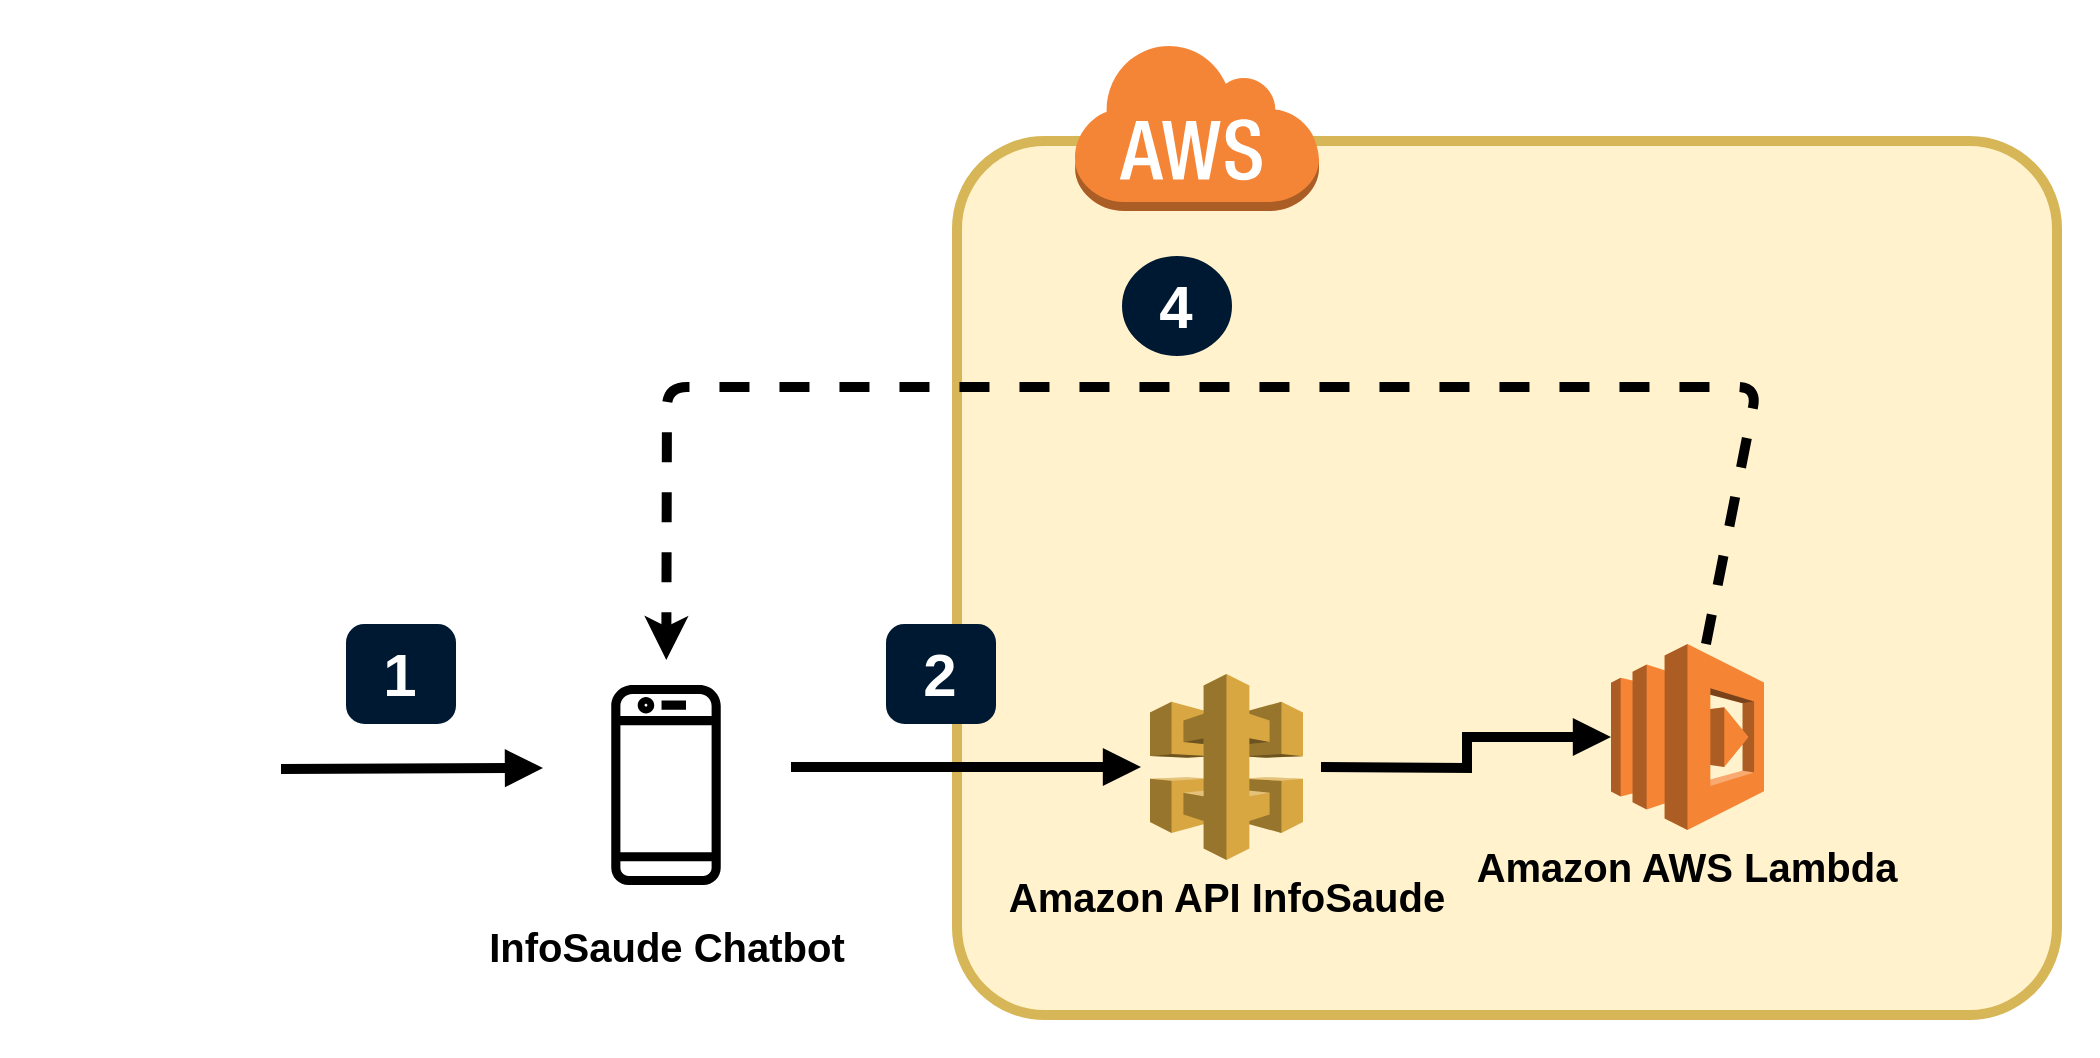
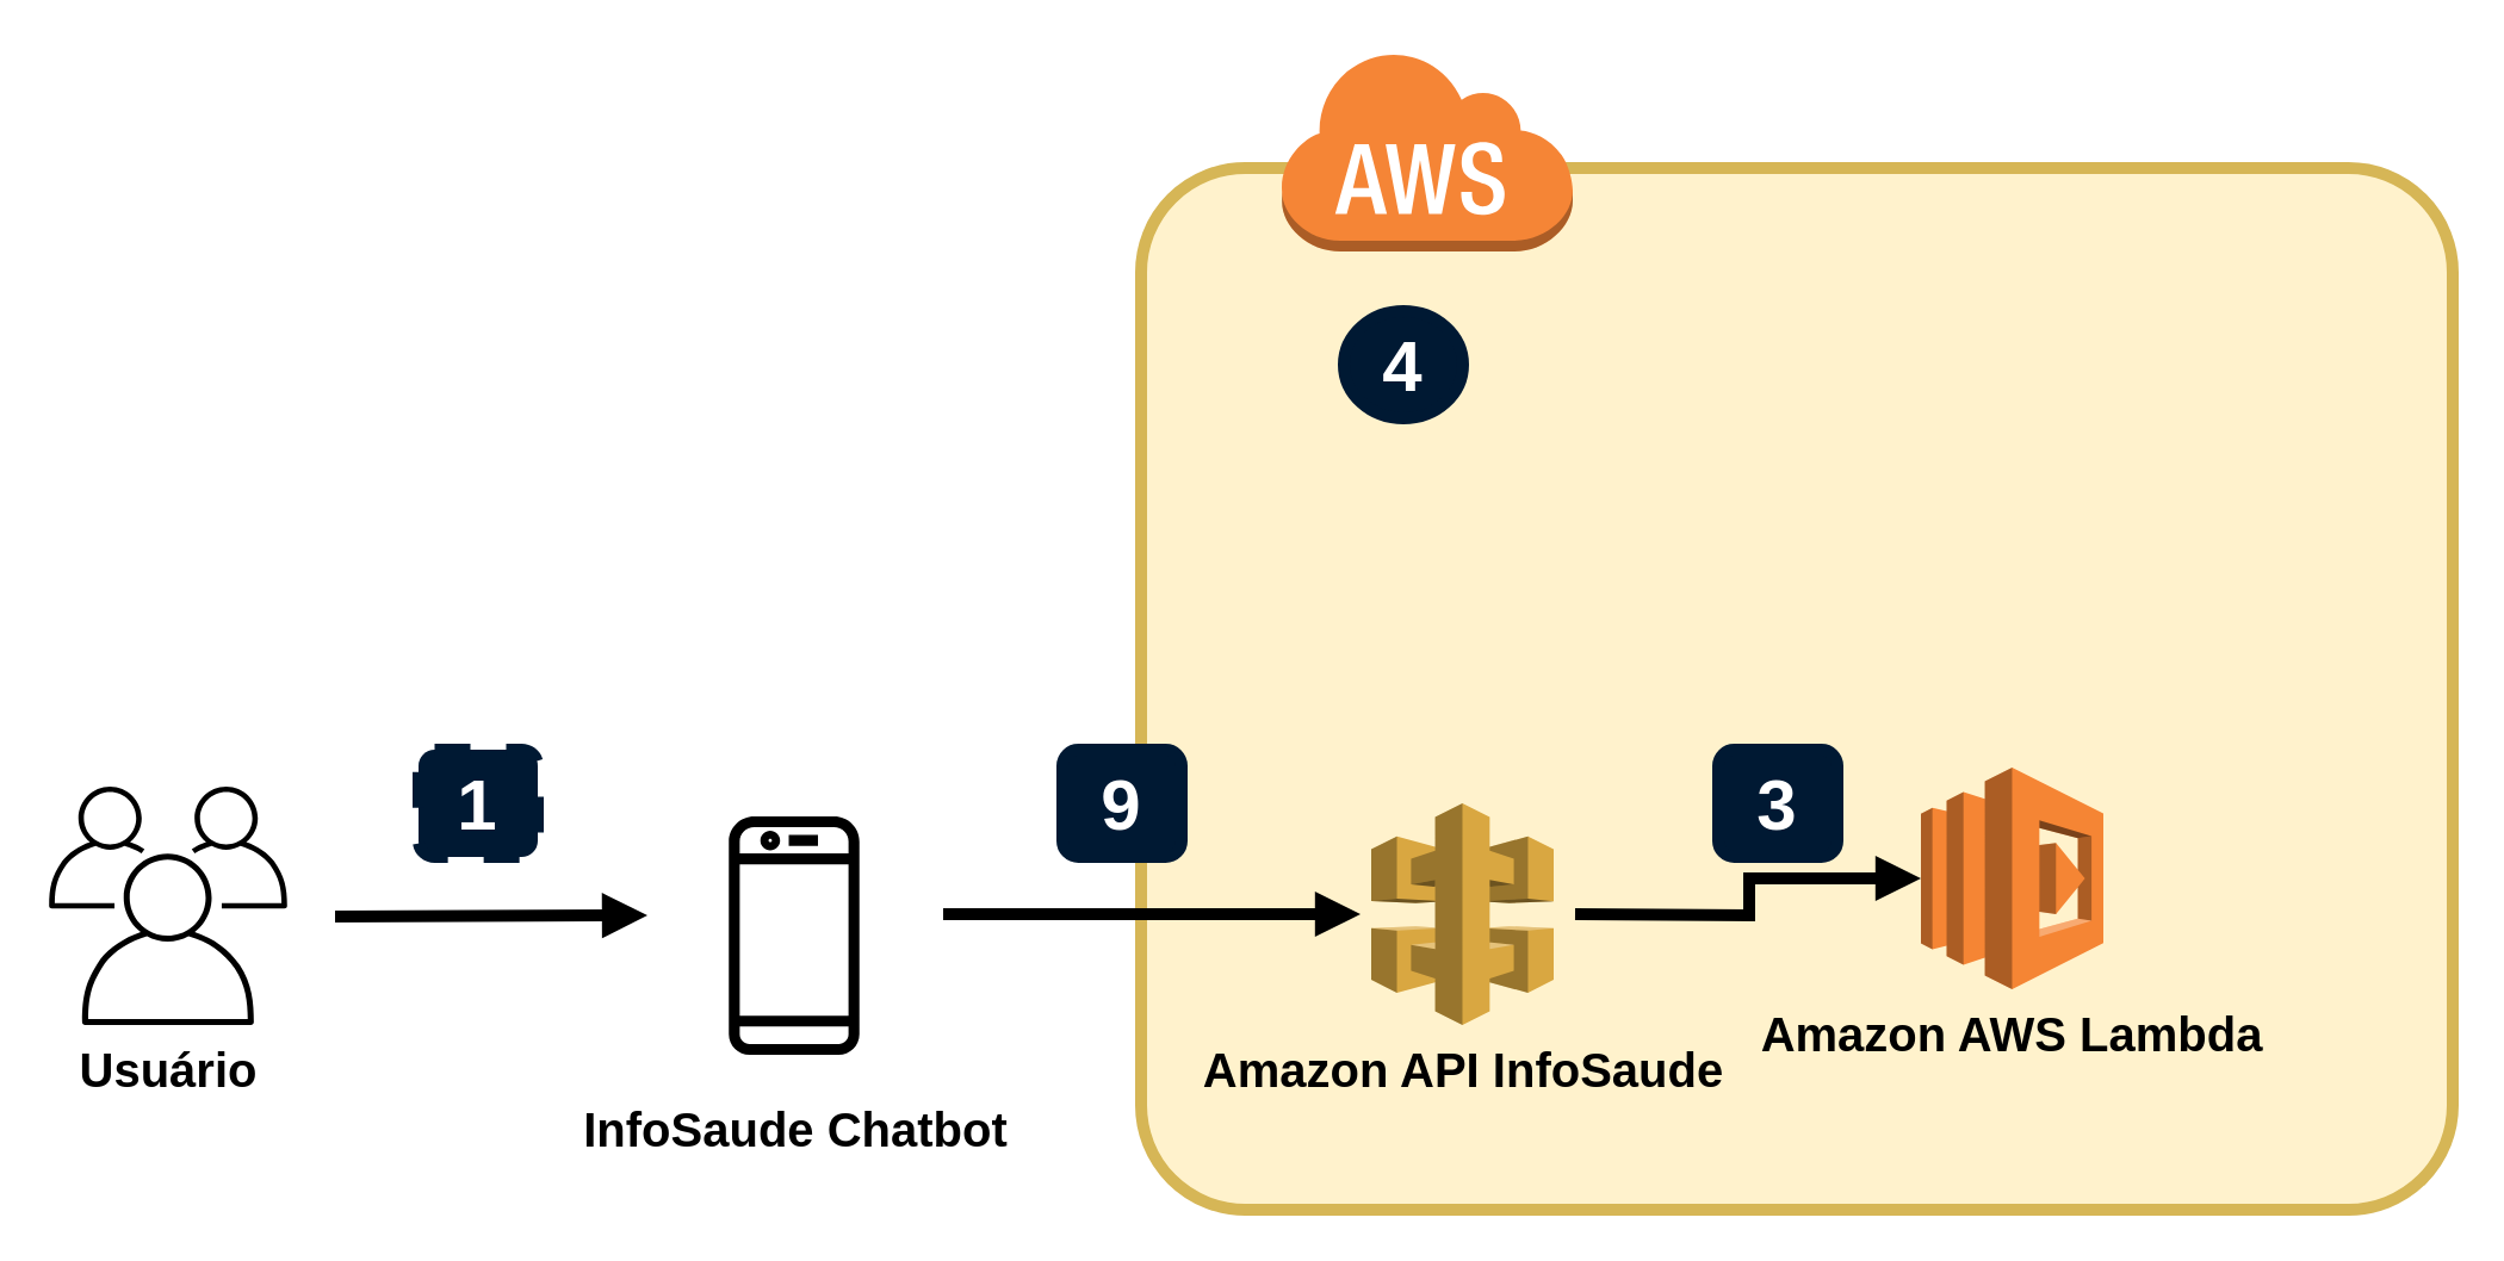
  <mxCell id="0" />
  <mxCell id="1" parent="0" />
  <mxCell id="2" value="&lt;font style=&quot;font-size: 20px&quot;&gt;&lt;b&gt;InfoSaude Chatbot&lt;br&gt;&lt;/b&gt;&lt;/font&gt;&lt;br&gt;" style="outlineConnect=0;fontColor=#000000;gradientColor=none;strokeColor=#000000;fillColor=#ffffff;dashed=0;verticalLabelPosition=bottom;verticalAlign=top;align=center;html=1;fontSize=12;fontStyle=0;aspect=fixed;shape=mxgraph.aws4.resourceIcon;resIcon=mxgraph.aws4.mobile_client;strokeWidth=5;" parent="1" vertex="1"><mxGeometry x="270" y="329.5" width="125" height="125" as="geometry" /></mxCell>
  <mxCell id="3" value="" style="endArrow=block;endFill=1;endSize=6;html=1;strokeWidth=5;" parent="1" edge="1"><mxGeometry width="100" relative="1" as="geometry"><mxPoint x="140" y="384" as="sourcePoint" /><mxPoint x="271" y="383.5" as="targetPoint" /></mxGeometry></mxCell>
+ <mxCell id="4" value="Usuário&lt;br&gt;&lt;br&gt;" style="outlineConnect=0;gradientColor=none;fontColor=#000000;strokeColor=none;fillColor=#000000;dashed=0;verticalLabelPosition=bottom;verticalAlign=top;align=center;html=1;fontSize=20;fontStyle=1;aspect=fixed;shape=mxgraph.aws4.illustration_users;pointerEvents=1;strokeWidth=10;" parent="1" vertex="1"><mxGeometry x="20" y="329.5" width="100" height="100" as="geometry" /></mxCell>
  <mxCell id="5" value="" style="rounded=1;arcSize=10;dashed=0;strokeColor=#d6b656;fillColor=#fff2cc;strokeWidth=5;" parent="1" vertex="1"><mxGeometry x="478" y="70" width="550" height="437" as="geometry" /></mxCell>
  <mxCell id="6" value="" style="dashed=0;html=1;shape=mxgraph.aws3.cloud;fillColor=#F58536;gradientColor=none;dashed=0;strokeWidth=5;" parent="1" vertex="1"><mxGeometry x="536" y="20" width="123" height="85" as="geometry" /></mxCell>
  <mxCell id="7" value="Amazon API InfoSaude" style="outlineConnect=0;dashed=0;verticalLabelPosition=bottom;verticalAlign=top;align=center;html=1;shape=mxgraph.aws3.api_gateway;fillColor=#D9A741;gradientColor=none;strokeColor=#000000;fontSize=20;fontStyle=1" parent="1" vertex="1"><mxGeometry x="574.5" y="336.5" width="76.5" height="93" as="geometry" /></mxCell>
  <mxCell id="8" value="Amazon AWS Lambda" style="outlineConnect=0;dashed=0;verticalLabelPosition=bottom;verticalAlign=top;align=center;html=1;shape=mxgraph.aws3.lambda;fillColor=#F58534;gradientColor=none;fontStyle=1;fontSize=20;" parent="1" vertex="1"><mxGeometry x="805" y="321.5" width="76.5" height="93" as="geometry" /></mxCell>
  <mxCell id="9" value="" style="edgeStyle=orthogonalEdgeStyle;html=1;endArrow=block;elbow=vertical;startArrow=none;endFill=1;strokeColor=#000000;rounded=0;strokeWidth=5;" parent="1" source="2" edge="1"><mxGeometry width="100" relative="1" as="geometry"><mxPoint x="410" y="383" as="sourcePoint" /><mxPoint x="570" y="383" as="targetPoint" /><Array as="points"><mxPoint x="440" y="383" /><mxPoint x="440" y="383" /></Array></mxGeometry></mxCell>
  <mxCell id="10" value="" style="edgeStyle=orthogonalEdgeStyle;html=1;endArrow=block;elbow=vertical;startArrow=none;endFill=1;strokeColor=#000000;rounded=0;entryX=0;entryY=0.5;entryDx=0;entryDy=0;entryPerimeter=0;strokeWidth=5;" parent="1" target="8" edge="1"><mxGeometry width="100" relative="1" as="geometry"><mxPoint x="660" y="383" as="sourcePoint" /><mxPoint x="760" y="383" as="targetPoint" /></mxGeometry></mxCell>
- <mxCell id="11" value="" style="endArrow=classic;html=1;dashed=1;strokeWidth=5;" parent="1" source="8" target="2" edge="1"><mxGeometry width="50" height="50" relative="1" as="geometry"><mxPoint x="870" y="293" as="sourcePoint" /><mxPoint x="920" y="243" as="targetPoint" /><Array as="points"><mxPoint x="878" y="193" /><mxPoint x="333" y="193" /></Array></mxGeometry></mxCell>
- <mxCell id="12" value="&lt;font style=&quot;font-size: 30px;&quot; color=&quot;#ffffff&quot;&gt;1&lt;/font&gt;" style="rounded=1;whiteSpace=wrap;html=1;strokeColor=#001933;strokeWidth=5;fillColor=#001933;fontStyle=1;fontSize=30;" parent="1" vertex="1"><mxGeometry x="175" y="314" width="50" height="45" as="geometry" /></mxCell>
- <mxCell id="13" value="&lt;font style=&quot;font-size: 30px&quot; color=&quot;#ffffff&quot;&gt;2&lt;/font&gt;" style="rounded=1;whiteSpace=wrap;html=1;strokeColor=#001933;strokeWidth=5;fillColor=#001933;fontStyle=1;fontSize=30;" parent="1" vertex="1"><mxGeometry x="445" y="314" width="50" height="45" as="geometry" /></mxCell>
+ <mxCell id="12" value="&lt;font style=&quot;font-size: 30px;&quot; color=&quot;#ffffff&quot;&gt;1&lt;/font&gt;" style="rounded=1;whiteSpace=wrap;html=1;strokeColor=#001933;strokeWidth=5;fillColor=#001933;fontStyle=1;fontSize=30;dashed=1;" parent="1" vertex="1"><mxGeometry x="175" y="314" width="50" height="45" as="geometry" /></mxCell>
+ <mxCell id="13" value="&lt;font style=&quot;font-size: 30px&quot; color=&quot;#ffffff&quot;&gt;9&lt;/font&gt;" style="rounded=1;whiteSpace=wrap;html=1;strokeColor=#001933;strokeWidth=5;fillColor=#001933;fontStyle=1;fontSize=30;" parent="1" vertex="1"><mxGeometry x="445" y="314" width="50" height="45" as="geometry" /></mxCell>
+ <mxCell id="14" value="&lt;font style=&quot;font-size: 30px&quot; color=&quot;#ffffff&quot;&gt;3&lt;/font&gt;" style="rounded=1;whiteSpace=wrap;html=1;strokeColor=#001933;strokeWidth=5;fillColor=#001933;fontStyle=1;fontSize=30;" parent="1" vertex="1"><mxGeometry x="720" y="314" width="50" height="45" as="geometry" /></mxCell>
  <mxCell id="15" value="&lt;font style=&quot;font-size: 30px&quot; color=&quot;#ffffff&quot;&gt;4&lt;/font&gt;" style="ellipse;whiteSpace=wrap;html=1;strokeColor=#001933;strokeWidth=5;fillColor=#001933;fontStyle=1;fontSize=30;" parent="1" vertex="1"><mxGeometry x="563" y="130" width="50" height="45" as="geometry" /></mxCell>
